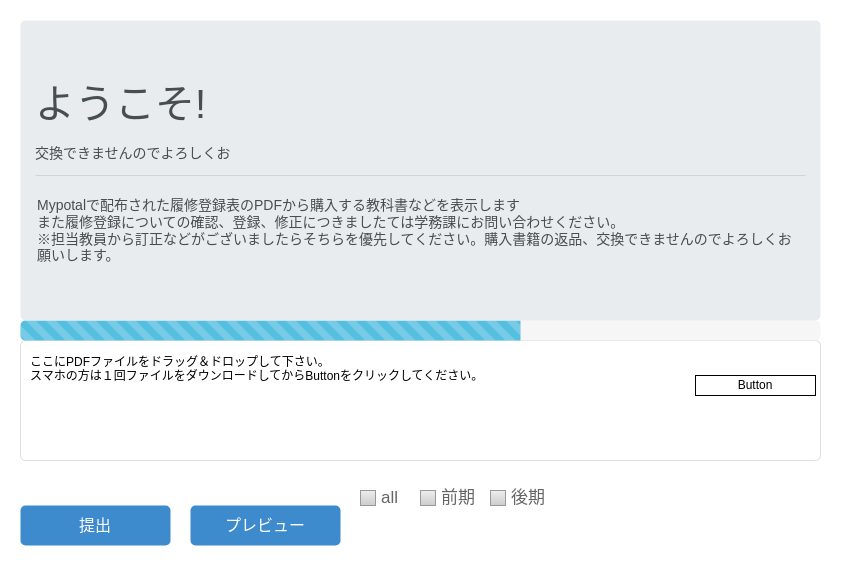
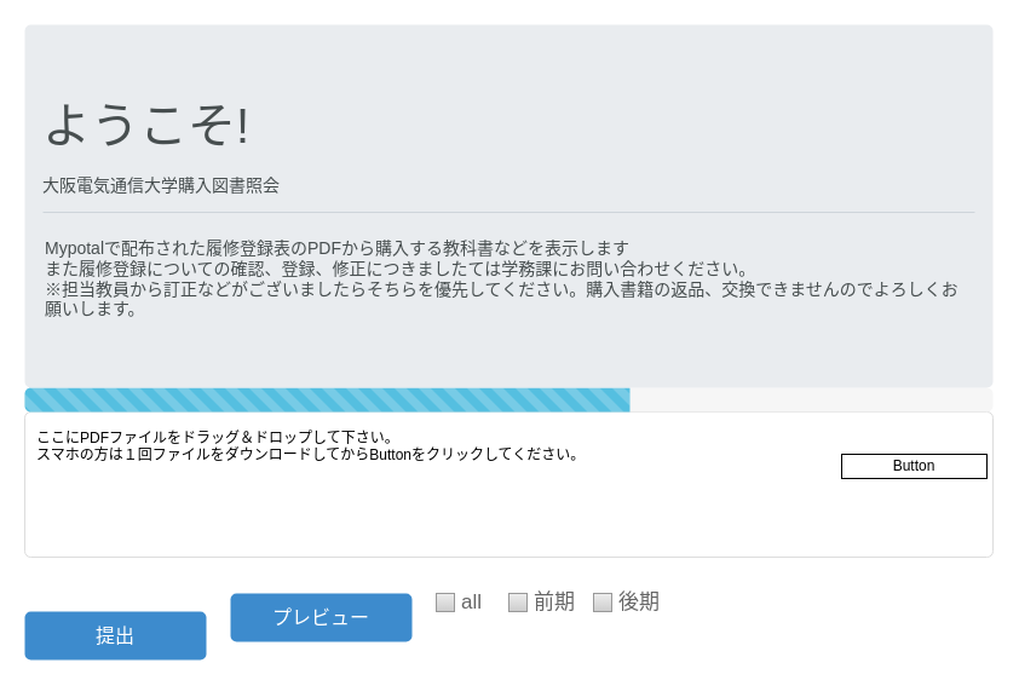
  <mxCell id="0" style=";html=1;" />
  <mxCell id="1" style=";html=1;" parent="0" />
  <mxCell id="2" value="&lt;div&gt;ここにPDFファイルをドラッグ＆ドロップして下さい。&lt;/div&gt;&lt;div&gt;スマホの方は１回ファイルをダウンロードしてからButtonをクリックしてください。　&lt;br&gt;&lt;/div&gt;" style="html=1;shadow=0;dashed=0;shape=mxgraph.bootstrap.rrect;rSize=5;fontSize=12;strokeColor=#dddddd;align=left;spacing=10;verticalAlign=top;whiteSpace=wrap;rounded=0;" parent="1" vertex="1"><mxGeometry x="20" y="340" width="800" height="120" as="geometry" /></mxCell>
  <mxCell id="3" value="提出" style="html=1;shadow=0;dashed=0;shape=mxgraph.bootstrap.rrect;align=center;rSize=5;strokeColor=none;fillColor=#3D8BCD;fontColor=#ffffff;fontSize=16;whiteSpace=wrap;rounded=0;" parent="1" vertex="1"><mxGeometry x="20" y="505" width="150" height="40" as="geometry" /></mxCell>
  <mxCell id="4" value="Button" style="rounded=0;whiteSpace=wrap;html=1;" parent="1" vertex="1"><mxGeometry x="695" y="375" width="120" height="20" as="geometry" /></mxCell>
  <mxCell id="5" value="" style="html=1;shadow=0;dashed=0;shape=mxgraph.bootstrap.rrect;rSize=5;strokeColor=none;fillColor=#f6f6f6;whiteSpace=wrap;" parent="1" vertex="1"><mxGeometry x="20" y="320" width="800" height="20" as="geometry" /></mxCell>
  <mxCell id="6" value="" style="html=1;shadow=0;dashed=0;shape=mxgraph.bootstrap.leftButtonStriped;fillColor=#55BFE0;fontColor=#FFFFFF;whiteSpace=wrap;" parent="5" vertex="1"><mxGeometry width="500" height="20" as="geometry" /></mxCell>
- <mxCell id="7" value="&lt;font style=&quot;font-size: 40px&quot;&gt;ようこそ!&lt;/font&gt;&lt;br&gt;&lt;br&gt;交換できませんのでよろしくお" style="html=1;shadow=0;dashed=0;shape=mxgraph.bootstrap.rrect;rSize=5;strokeColor=none;html=1;whiteSpace=wrap;fillColor=#E9ECEF;fontColor=#474E4F;align=left;spacing=15;fontSize=14;verticalAlign=top;spacingTop=40;" parent="1" vertex="1"><mxGeometry x="20" y="20" width="800" height="300" as="geometry" /></mxCell>
+ <mxCell id="7" value="&lt;font style=&quot;font-size: 40px&quot;&gt;ようこそ!&lt;/font&gt;&lt;br&gt;&lt;br&gt;大阪電気通信大学購入図書照会" style="html=1;shadow=0;dashed=0;shape=mxgraph.bootstrap.rrect;rSize=5;strokeColor=none;html=1;whiteSpace=wrap;fillColor=#E9ECEF;fontColor=#474E4F;align=left;spacing=15;fontSize=14;verticalAlign=top;spacingTop=40;" parent="1" vertex="1"><mxGeometry x="20" y="20" width="800" height="300" as="geometry" /></mxCell>
  <mxCell id="8" value="&lt;div&gt;Mypotalで配布された履修登録表のPDFから購入する教科書などを表示します&lt;/div&gt;&lt;div&gt;また履修登録についての確認、登録、修正につきましたては学務課にお問い合わせください。&lt;br&gt;&lt;/div&gt;&lt;div&gt;※担当教員から訂正などがございましたらそちらを優先してください。購入書籍の返品、交換できませんのでよろしくお　　願いします。&lt;/div&gt;&lt;div&gt;&lt;br&gt;&lt;/div&gt;" style="shape=line;html=1;shadow=0;dashed=0;strokeColor=#CED4DA;gradientColor=inherit;fontColor=inherit;fillColor=#E9ECEF;rSize=5;perimeter=none;whiteSpace=wrap;resizeHeight=1;fontSize=14;align=left;spacing=2;labelPosition=center;verticalLabelPosition=bottom;verticalAlign=top;spacingTop=10;" parent="7" vertex="1"><mxGeometry width="770" height="10" relative="1" as="geometry"><mxPoint x="15" y="150" as="offset" /></mxGeometry></mxCell>
  <mxCell id="9" value="all" style="strokeWidth=1;shadow=0;dashed=0;align=center;html=1;shape=mxgraph.mockup.forms.rrect;rSize=0;fillColor=#eeeeee;strokeColor=#999999;gradientColor=#cccccc;align=left;spacingLeft=4;fontSize=17;fontColor=#666666;labelPosition=right;" parent="1" vertex="1"><mxGeometry x="360" y="490" width="15" height="15" as="geometry" /></mxCell>
  <mxCell id="10" value="前期" style="strokeWidth=1;shadow=0;dashed=0;align=center;html=1;shape=mxgraph.mockup.forms.rrect;rSize=0;fillColor=#eeeeee;strokeColor=#999999;gradientColor=#cccccc;align=left;spacingLeft=4;fontSize=17;fontColor=#666666;labelPosition=right;" parent="1" vertex="1"><mxGeometry x="420" y="490" width="15" height="15" as="geometry" /></mxCell>
  <mxCell id="11" value="後期" style="strokeWidth=1;shadow=0;dashed=0;align=center;html=1;shape=mxgraph.mockup.forms.rrect;rSize=0;fillColor=#eeeeee;strokeColor=#999999;gradientColor=#cccccc;align=left;spacingLeft=4;fontSize=17;fontColor=#666666;labelPosition=right;" parent="1" vertex="1"><mxGeometry x="490" y="490" width="15" height="15" as="geometry" /></mxCell>
- <mxCell id="12" value="プレビュー" style="html=1;shadow=0;dashed=0;shape=mxgraph.bootstrap.rrect;align=center;rSize=5;strokeColor=none;fillColor=#3D8BCD;fontColor=#ffffff;fontSize=16;whiteSpace=wrap;rounded=0;" parent="1" vertex="1"><mxGeometry x="190" y="505" width="150" height="40" as="geometry" /></mxCell>
+ <mxCell id="12" value="プレビュー" style="html=1;shadow=0;dashed=0;shape=mxgraph.bootstrap.rrect;align=center;rSize=5;strokeColor=none;fillColor=#3D8BCD;fontColor=#ffffff;fontSize=16;whiteSpace=wrap;rounded=0;" parent="1" vertex="1"><mxGeometry x="190" y="490" width="150" height="40" as="geometry" /></mxCell>
